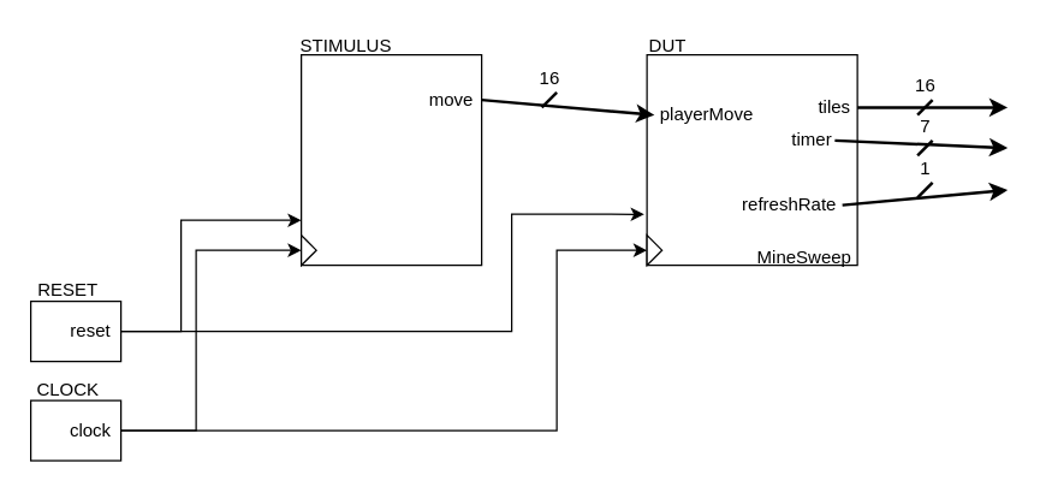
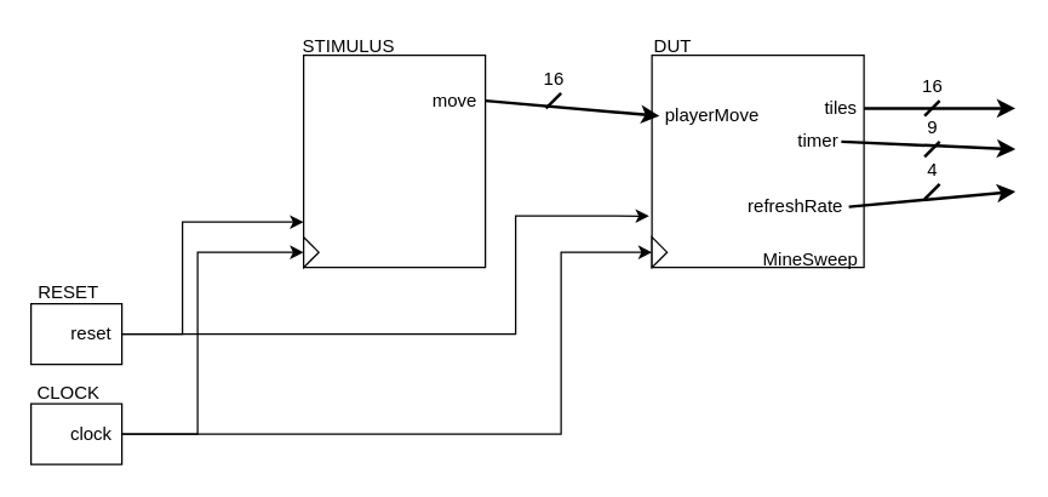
  <mxCell id="0" />
  <mxCell id="1" parent="0" />
  <mxCell id="2" value="" style="externalPins=0;recursiveResize=0;shadow=0;dashed=0;align=center;html=1;strokeWidth=1;shape=mxgraph.rtl.abstract.entity;container=1;collapsible=0;kind=sequential;drawPins=0;left=3;right=2;bottom=0;top=0;" vertex="1" parent="1"><mxGeometry x="430" y="36" width="140" height="140" as="geometry" /></mxCell>
  <mxCell id="3" value="playerMove" style="text;html=1;strokeColor=none;fillColor=none;align=center;verticalAlign=middle;whiteSpace=wrap;rounded=0;" vertex="1" parent="2"><mxGeometry x="5" y="30" width="70" height="20" as="geometry" /></mxCell>
  <mxCell id="4" value="" style="triangle;whiteSpace=wrap;html=1;" vertex="1" parent="2"><mxGeometry y="120" width="10" height="20" as="geometry" /></mxCell>
  <mxCell id="5" value="tiles" style="text;html=1;strokeColor=none;fillColor=none;align=center;verticalAlign=middle;whiteSpace=wrap;rounded=0;" vertex="1" parent="2"><mxGeometry x="110" y="30" width="30" height="10" as="geometry" /></mxCell>
  <mxCell id="6" value="timer" style="text;html=1;strokeColor=none;fillColor=none;align=center;verticalAlign=middle;whiteSpace=wrap;rounded=0;" vertex="1" parent="2"><mxGeometry x="95" y="47" width="30" height="20" as="geometry" /></mxCell>
  <mxCell id="7" value="refreshRate" style="text;html=1;strokeColor=none;fillColor=none;align=center;verticalAlign=middle;whiteSpace=wrap;rounded=0;" vertex="1" parent="2"><mxGeometry x="60" y="90" width="70" height="20" as="geometry" /></mxCell>
  <mxCell id="8" value="DUT" style="text;html=1;strokeColor=none;fillColor=none;align=center;verticalAlign=middle;whiteSpace=wrap;rounded=0;strokeWidth=2;" vertex="1" parent="2"><mxGeometry x="-6" y="-16" width="40" height="20" as="geometry" /></mxCell>
  <mxCell id="9" value="MineSweep" style="text;html=1;strokeColor=none;fillColor=none;align=center;verticalAlign=middle;whiteSpace=wrap;rounded=0;strokeWidth=2;" vertex="1" parent="2"><mxGeometry x="70" y="130" width="70" height="10" as="geometry" /></mxCell>
  <mxCell id="10" value="" style="externalPins=0;recursiveResize=0;shadow=0;dashed=0;align=center;html=1;strokeWidth=1;shape=mxgraph.rtl.abstract.entity;container=1;collapsible=0;kind=sequential;drawPins=0;left=3;right=2;bottom=0;top=0;" vertex="1" parent="1"><mxGeometry x="200" y="36" width="120" height="140" as="geometry" /></mxCell>
  <mxCell id="11" value="" style="triangle;whiteSpace=wrap;html=1;" vertex="1" parent="10"><mxGeometry y="120" width="10" height="20" as="geometry" /></mxCell>
  <mxCell id="12" value="move" style="text;html=1;strokeColor=none;fillColor=none;align=center;verticalAlign=middle;whiteSpace=wrap;rounded=0;strokeWidth=2;" vertex="1" parent="10"><mxGeometry x="80" y="26" width="40" height="8" as="geometry" /></mxCell>
  <mxCell id="13" style="edgeStyle=none;rounded=0;html=1;exitX=0;exitY=0;exitDx=60;exitDy=20;exitPerimeter=0;entryX=0;entryY=0.786;entryDx=0;entryDy=0;entryPerimeter=0;" edge="1" parent="1" source="15" target="10"><mxGeometry relative="1" as="geometry"><Array as="points"><mxPoint x="120" y="220" /><mxPoint x="120" y="146" /></Array></mxGeometry></mxCell>
  <mxCell id="14" style="edgeStyle=none;rounded=0;html=1;exitX=0;exitY=0;exitDx=60;exitDy=20;exitPerimeter=0;entryX=-0.013;entryY=0.758;entryDx=0;entryDy=0;entryPerimeter=0;" edge="1" parent="1" source="15" target="2"><mxGeometry relative="1" as="geometry"><Array as="points"><mxPoint x="340" y="220" /><mxPoint x="340" y="142" /></Array></mxGeometry></mxCell>
  <mxCell id="15" value="" style="externalPins=0;recursiveResize=0;shadow=0;dashed=0;align=center;html=1;strokeWidth=1;shape=mxgraph.rtl.abstract.entity;container=1;collapsible=0;kind=sequential;drawPins=0;left=3;right=2;bottom=0;top=0;" vertex="1" parent="1"><mxGeometry x="20" y="200" width="60" height="40" as="geometry" /></mxCell>
  <mxCell id="16" value="reset" style="text;html=1;strokeColor=none;fillColor=none;align=center;verticalAlign=middle;whiteSpace=wrap;rounded=0;" vertex="1" parent="15"><mxGeometry x="20" y="15" width="40" height="10" as="geometry" /></mxCell>
  <mxCell id="17" style="edgeStyle=none;html=1;exitX=0;exitY=0;exitDx=60;exitDy=20;exitPerimeter=0;entryX=0;entryY=0.5;entryDx=0;entryDy=0;rounded=0;" edge="1" parent="1" source="19" target="11"><mxGeometry relative="1" as="geometry"><Array as="points"><mxPoint x="130" y="286" /><mxPoint x="130" y="166" /></Array></mxGeometry></mxCell>
  <mxCell id="18" style="edgeStyle=none;html=1;exitX=0;exitY=0;exitDx=60;exitDy=20;exitPerimeter=0;entryX=0;entryY=0.5;entryDx=0;entryDy=0;rounded=0;" edge="1" parent="1" source="19" target="4"><mxGeometry relative="1" as="geometry"><Array as="points"><mxPoint x="370" y="286" /><mxPoint x="370" y="166" /></Array></mxGeometry></mxCell>
  <mxCell id="19" value="" style="externalPins=0;recursiveResize=0;shadow=0;dashed=0;align=center;html=1;strokeWidth=1;shape=mxgraph.rtl.abstract.entity;container=1;collapsible=0;kind=sequential;drawPins=0;left=3;right=2;bottom=0;top=0;" vertex="1" parent="1"><mxGeometry x="20" y="266" width="60" height="40" as="geometry" /></mxCell>
  <mxCell id="20" value="clock" style="text;html=1;strokeColor=none;fillColor=none;align=center;verticalAlign=middle;whiteSpace=wrap;rounded=0;" vertex="1" parent="19"><mxGeometry x="20" y="15" width="40" height="10" as="geometry" /></mxCell>
  <mxCell id="21" value="" style="endArrow=classic;html=1;entryX=0;entryY=0.5;entryDx=0;entryDy=0;strokeWidth=2;" edge="1" parent="1" target="3"><mxGeometry width="50" height="50" relative="1" as="geometry"><mxPoint x="320" y="66" as="sourcePoint" /><mxPoint x="470" y="126" as="targetPoint" /></mxGeometry></mxCell>
  <mxCell id="22" value="CLOCK" style="text;html=1;strokeColor=none;fillColor=none;align=center;verticalAlign=middle;whiteSpace=wrap;rounded=0;" vertex="1" parent="1"><mxGeometry x="20" y="244" width="50" height="30" as="geometry" /></mxCell>
  <mxCell id="23" value="RESET" style="text;html=1;strokeColor=none;fillColor=none;align=center;verticalAlign=middle;whiteSpace=wrap;rounded=0;" vertex="1" parent="1"><mxGeometry x="20" y="183" width="50" height="20" as="geometry" /></mxCell>
  <mxCell id="24" value="" style="endArrow=classic;html=1;rounded=0;exitX=1;exitY=0.5;exitDx=0;exitDy=0;strokeWidth=2;" edge="1" parent="1" source="5"><mxGeometry width="50" height="50" relative="1" as="geometry"><mxPoint x="590" y="126" as="sourcePoint" /><mxPoint x="670" y="71" as="targetPoint" /></mxGeometry></mxCell>
  <mxCell id="25" value="" style="endArrow=classic;html=1;rounded=0;exitX=1;exitY=0.5;exitDx=0;exitDy=0;strokeWidth=2;" edge="1" parent="1" source="6"><mxGeometry width="50" height="50" relative="1" as="geometry"><mxPoint x="590" y="96" as="sourcePoint" /><mxPoint x="670" y="98" as="targetPoint" /></mxGeometry></mxCell>
  <mxCell id="26" value="" style="endArrow=classic;html=1;rounded=0;exitX=1;exitY=0.5;exitDx=0;exitDy=0;strokeWidth=2;" edge="1" parent="1" source="7"><mxGeometry width="50" height="50" relative="1" as="geometry"><mxPoint x="580" y="126" as="sourcePoint" /><mxPoint x="670" y="126" as="targetPoint" /></mxGeometry></mxCell>
- <mxCell id="27" value="1" style="verticalLabelPosition=top;shadow=0;dashed=0;align=center;html=1;verticalAlign=bottom;shape=mxgraph.electrical.transmission.bus_width;pointerEvents=1;strokeWidth=2;labelPosition=center;" vertex="1" parent="1"><mxGeometry x="610" y="121" width="10" height="10" as="geometry" /></mxCell>
+ <mxCell id="27" value="4" style="verticalLabelPosition=top;shadow=0;dashed=0;align=center;html=1;verticalAlign=bottom;shape=mxgraph.electrical.transmission.bus_width;pointerEvents=1;strokeWidth=2;labelPosition=center;" vertex="1" parent="1"><mxGeometry x="610" y="121" width="10" height="10" as="geometry" /></mxCell>
  <mxCell id="28" value="16" style="verticalLabelPosition=top;shadow=0;dashed=0;align=center;html=1;verticalAlign=bottom;shape=mxgraph.electrical.transmission.bus_width;pointerEvents=1;strokeWidth=2;labelPosition=center;" vertex="1" parent="1"><mxGeometry x="360" y="61" width="10" height="10" as="geometry" /></mxCell>
- <mxCell id="29" value="7" style="verticalLabelPosition=top;shadow=0;dashed=0;align=center;html=1;verticalAlign=bottom;shape=mxgraph.electrical.transmission.bus_width;pointerEvents=1;strokeWidth=2;labelPosition=center;" vertex="1" parent="1"><mxGeometry x="610" y="93" width="10" height="10" as="geometry" /></mxCell>
+ <mxCell id="29" value="9" style="verticalLabelPosition=top;shadow=0;dashed=0;align=center;html=1;verticalAlign=bottom;shape=mxgraph.electrical.transmission.bus_width;pointerEvents=1;strokeWidth=2;labelPosition=center;" vertex="1" parent="1"><mxGeometry x="610" y="93" width="10" height="10" as="geometry" /></mxCell>
  <mxCell id="30" value="16" style="verticalLabelPosition=top;shadow=0;dashed=0;align=center;html=1;verticalAlign=bottom;shape=mxgraph.electrical.transmission.bus_width;pointerEvents=1;strokeWidth=2;labelPosition=center;" vertex="1" parent="1"><mxGeometry x="610" y="66" width="10" height="10" as="geometry" /></mxCell>
  <mxCell id="31" value="STIMULUS" style="text;html=1;strokeColor=none;fillColor=none;align=center;verticalAlign=middle;whiteSpace=wrap;rounded=0;strokeWidth=2;" vertex="1" parent="1"><mxGeometry x="200" y="25" width="60" height="10" as="geometry" /></mxCell>
